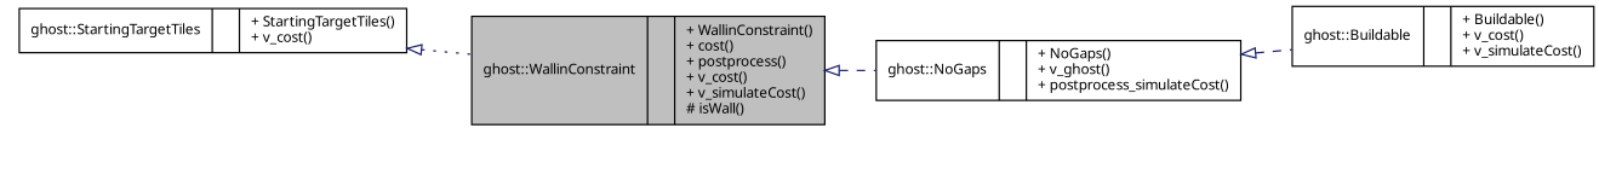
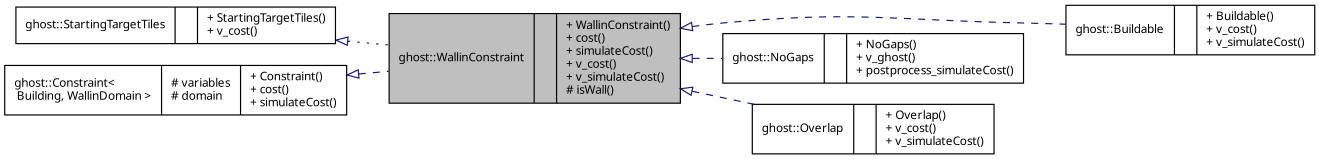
  digraph {
    fontname="Noto Sans"
    rankdir=LR
    node [color=black fillcolor=white fontname="Noto Sans" fontsize=10 shape=record style=filled]
    edge [arrowtail=onormal color=midnightblue dir=back fontname="Noto Sans" fontsize=10 labelfontname=Helvetica labelfontsize=10 style=dashed]
-   n1 [fillcolor=grey75 fontcolor=black height=0.2 label="{ghost::WallinConstraint\n||+ WallinConstraint()\l+ cost()\l+ postprocess()\l+ v_cost()\l+ v_simulateCost()\l# isWall()\l}" width=0.4]
+   n1 [fillcolor=grey75 fontcolor=black height=0.2 label="{ghost::WallinConstraint\n||+ WallinConstraint()\l+ cost()\l+ simulateCost()\l+ v_cost()\l+ v_simulateCost()\l# isWall()\l}" width=0.4]
    n2 [height=0.2 label="{ghost::Buildable\n||+ Buildable()\l+ v_cost()\l+ v_simulateCost()\l}" width=0.4]
    n3 [height=0.2 label="{ghost::NoGaps\n||+ NoGaps()\l+ v_ghost()\l+ postprocess_simulateCost()\l}" width=0.4]
+   n4 [height=0.2 label="{ghost::Overlap\n||+ Overlap()\l+ v_cost()\l+ v_simulateCost()\l}" width=0.4]
    n5 [height=0.2 label="{ghost::StartingTargetTiles\n||+ StartingTargetTiles()\l+ v_cost()\l}" width=0.4]
-   n3 -> n2
+   n6 [height=0.2 label="{ghost::Constraint\<\l Building, WallinDomain \>\n|# variables\l# domain\l|+ Constraint()\l+ cost()\l+ simulateCost()\l}" width=0.4]
+   n1 -> n2
    n1 -> n3
+   n1 -> n4
    n5 -> n1 [style=dotted]
+   n6 -> n1
  }
